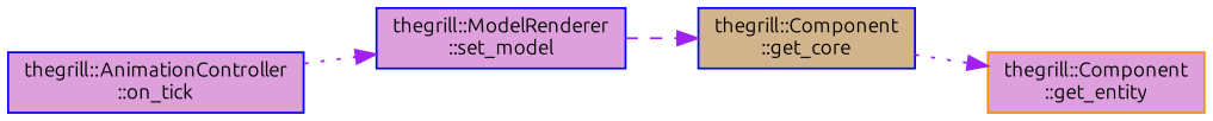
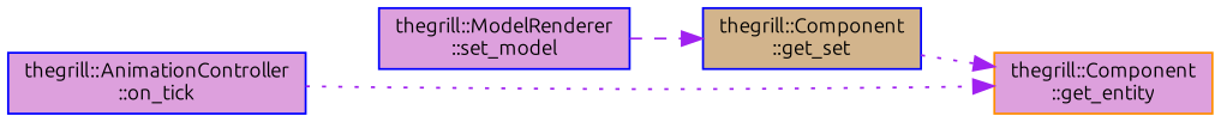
  digraph {
    fontname=Ubuntu
    rankdir=LR
    node [color=blue fillcolor=plum fontname=Ubuntu fontsize=10 shape=box style=filled]
    edge [color=purple fontname=Ubuntu fontsize=10 labelfontname=Helvetica labelfontsize=10 style=dotted]
    n1 [fontcolor=black height=0.2 label="thegrill::AnimationController\l::on_tick" width=0.4]
    n2 [height=0.2 label="thegrill::ModelRenderer\l::set_model" width=0.4]
-   n3 [fillcolor=tan height=0.2 label="thegrill::Component\l::get_core" width=0.4]
+   n3 [fillcolor=tan height=0.2 label="thegrill::Component\l::get_set" width=0.4]
    n4 [color=darkorange height=0.2 label="thegrill::Component\l::get_entity" width=0.4]
-   n1 -> n2
+   n1 -> n4
    n2 -> n3 [style=dashed]
    n3 -> n4
  }
